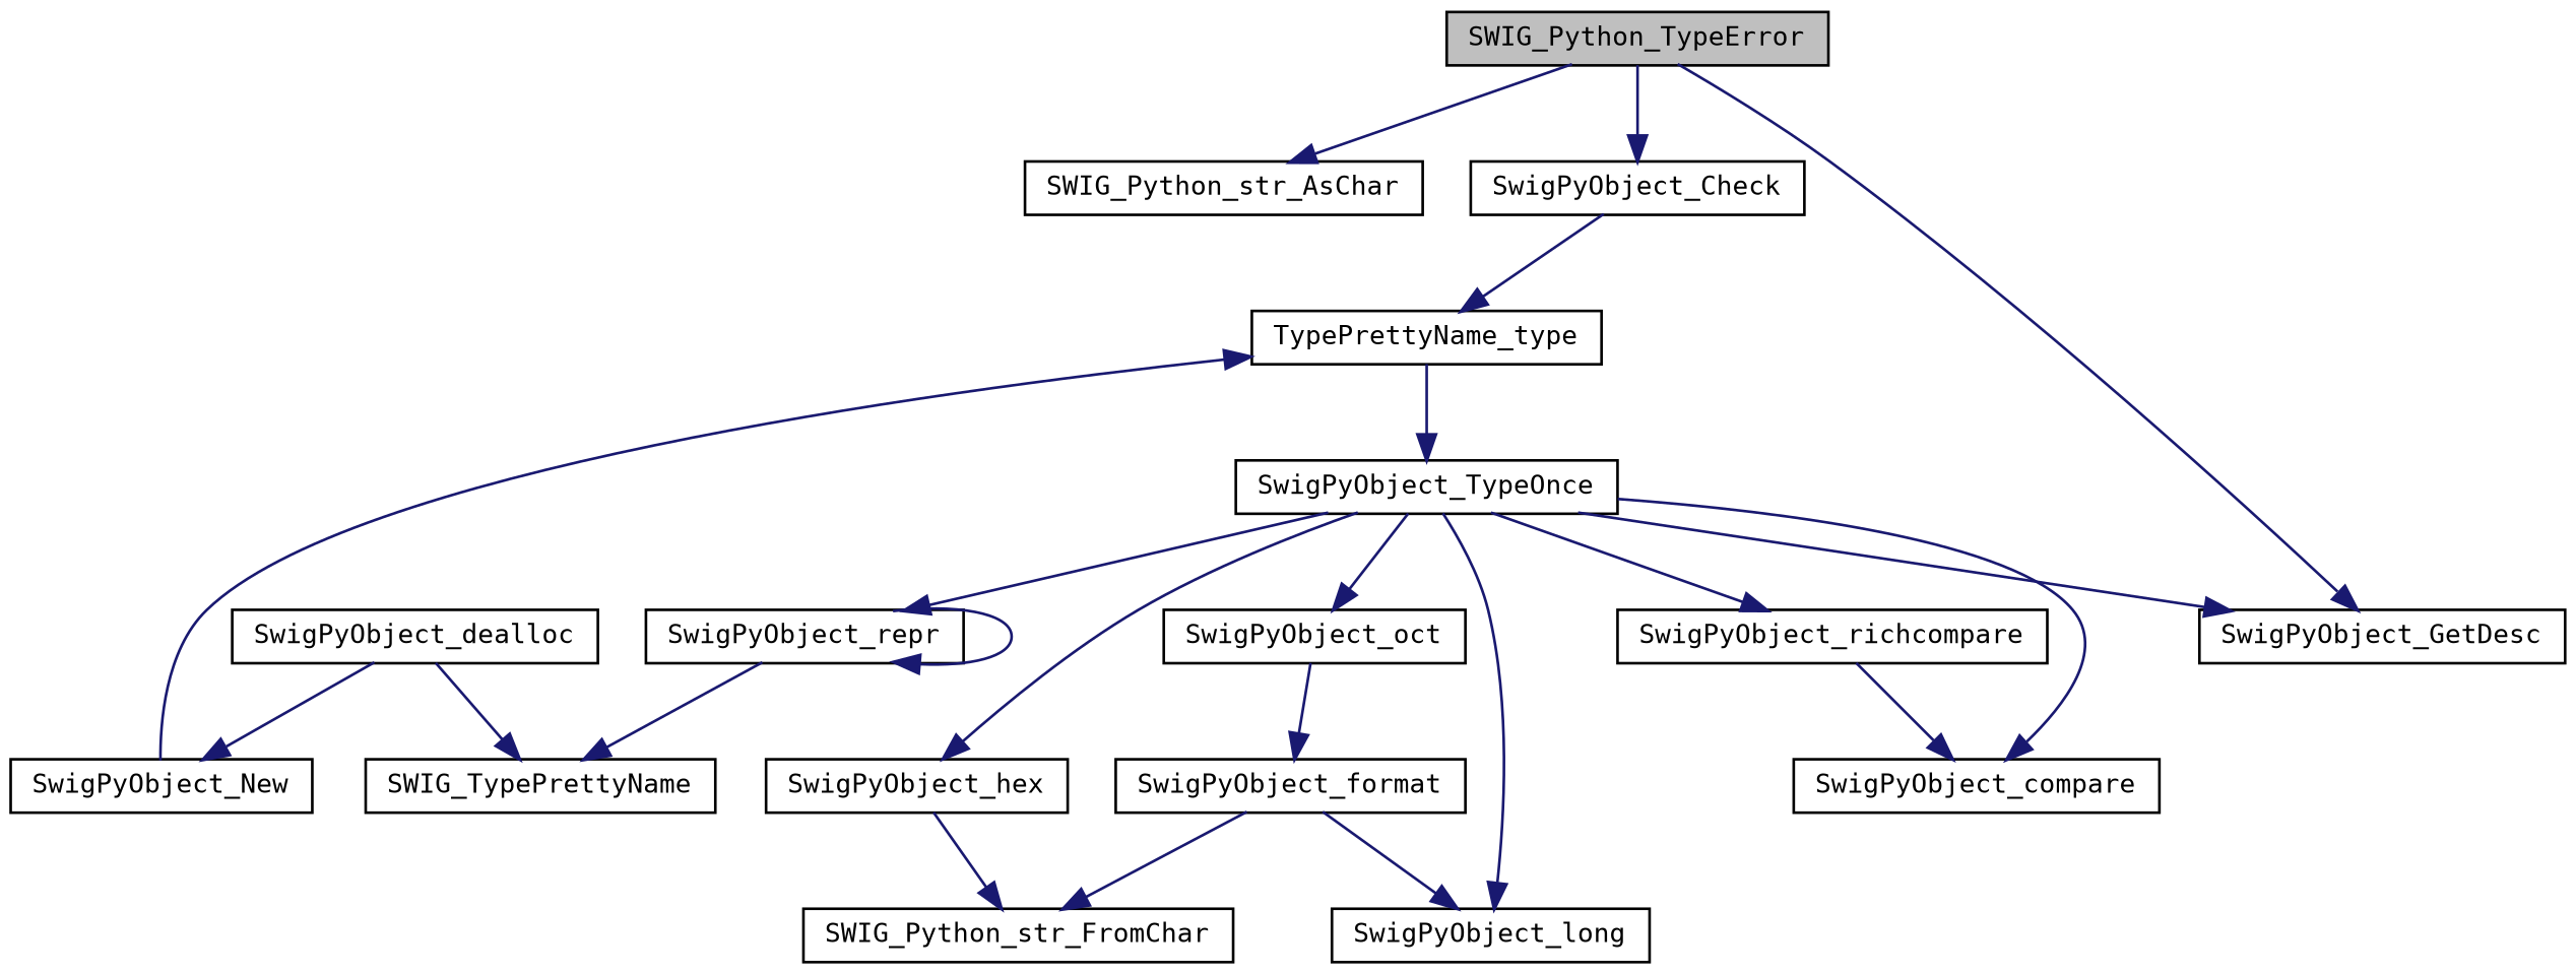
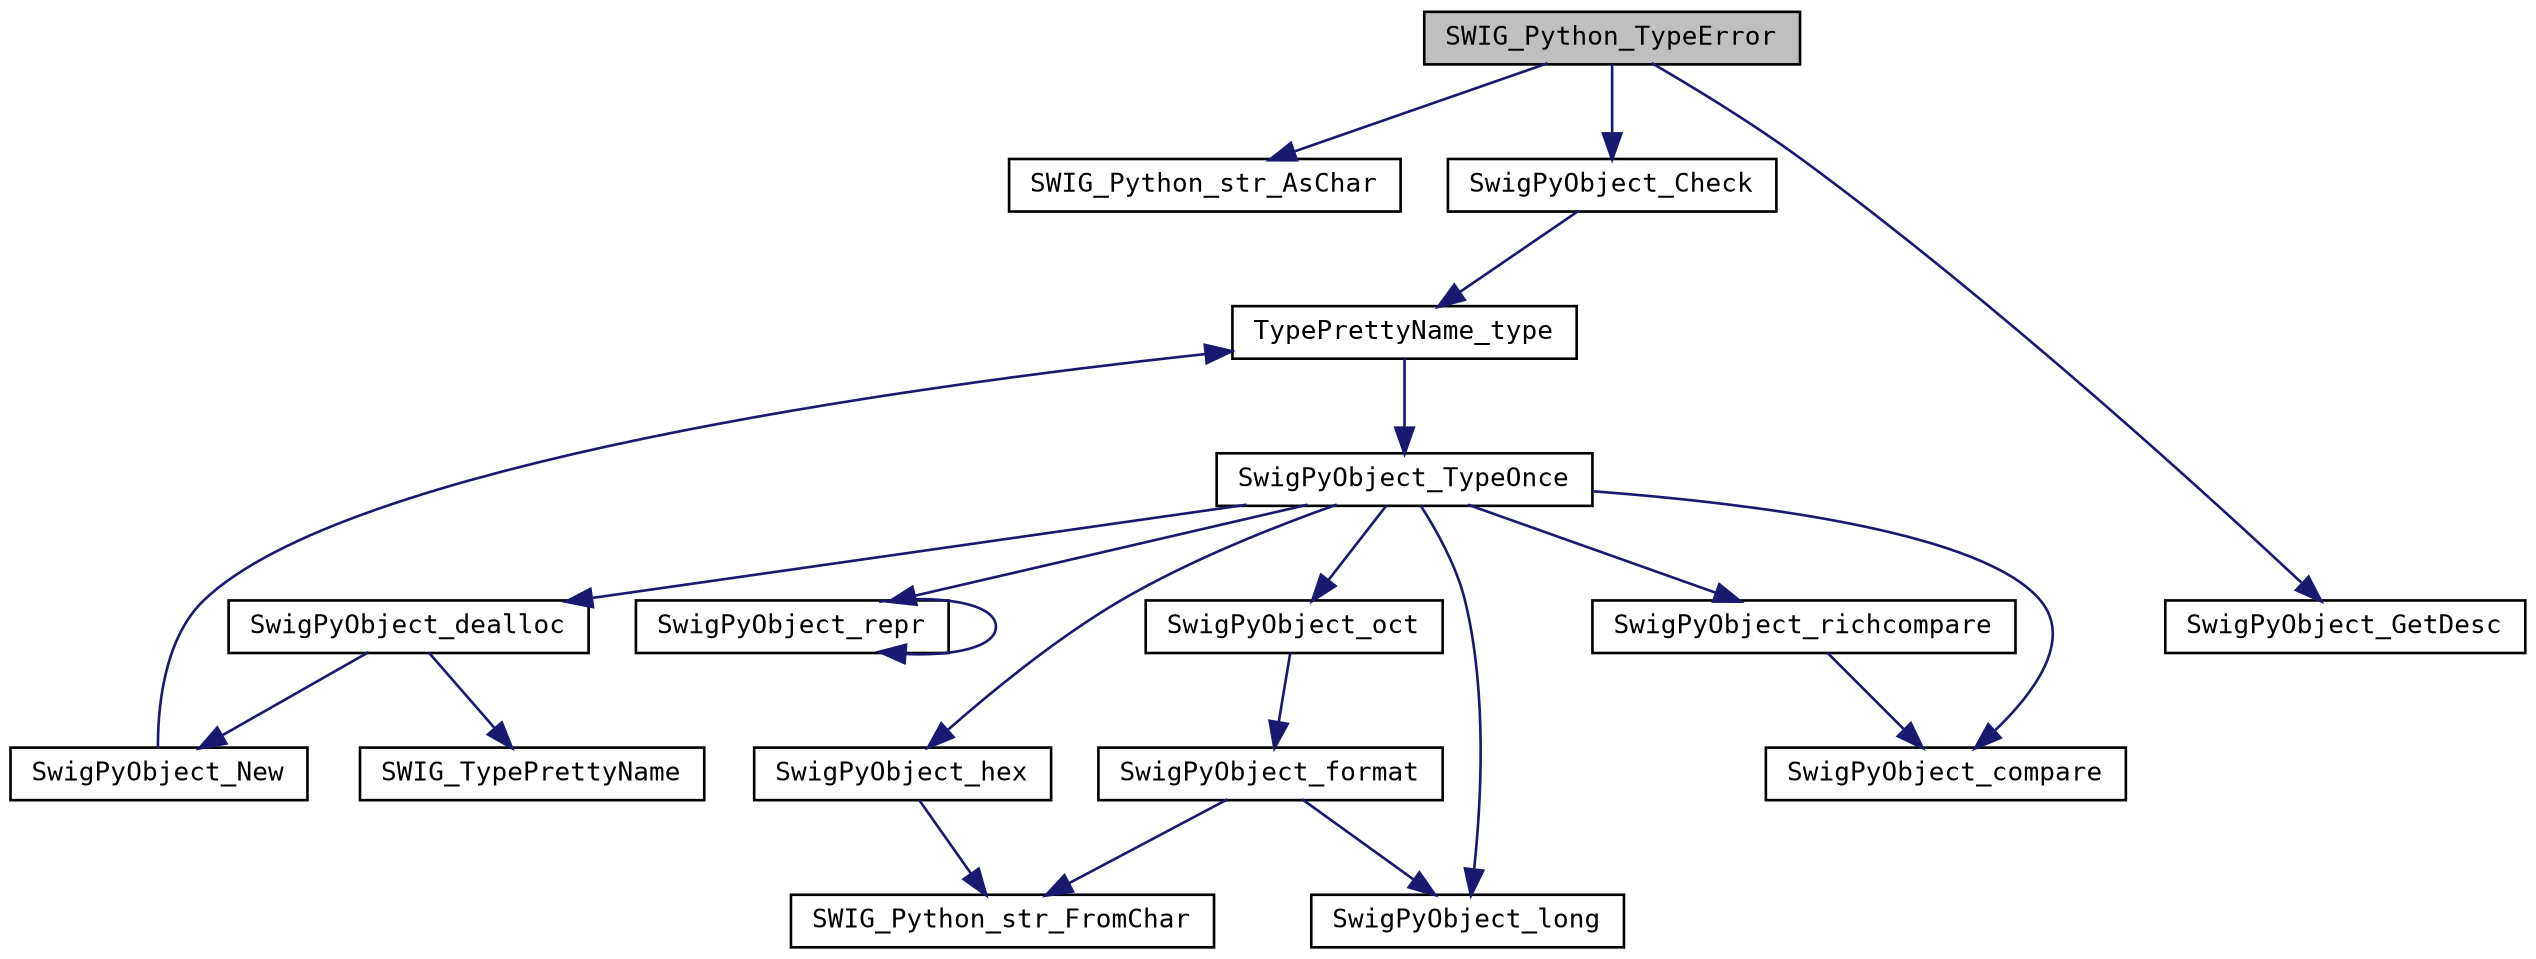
  digraph {
    fontname="DejaVu Sans Mono"
    rankdir=TB
    node [color=black fillcolor=white fontname="DejaVu Sans Mono" fontsize=10 shape=record style=filled]
    edge [color=midnightblue fontname="DejaVu Sans Mono" fontsize=10 labelfontname=Helvetica labelfontsize=10 style=solid]
    n1 [fillcolor=grey75 fontcolor=black height=0.2 label=SWIG_Python_TypeError width=0.4]
    n2 [height=0.2 label=SWIG_Python_str_AsChar width=0.4]
    n3 [height=0.2 label=SwigPyObject_Check width=0.4]
    n4 [height=0.2 label=SwigPyObject_GetDesc width=0.4]
    n5 [height=0.2 label=TypePrettyName_type width=0.4]
    n6 [height=0.2 label=SwigPyObject_TypeOnce width=0.4]
    n7 [height=0.2 label=SwigPyObject_compare width=0.4]
    n8 [height=0.2 label=SwigPyObject_dealloc width=0.4]
    n9 [height=0.2 label=SwigPyObject_hex width=0.4]
    n10 [height=0.2 label=SwigPyObject_long width=0.4]
    n11 [height=0.2 label=SwigPyObject_oct width=0.4]
    n12 [height=0.2 label=SwigPyObject_repr width=0.4]
    n13 [height=0.2 label=SwigPyObject_richcompare width=0.4]
    n14 [height=0.2 label=SWIG_TypePrettyName width=0.4]
    n15 [height=0.2 label=SwigPyObject_New width=0.4]
    n16 [height=0.2 label=SWIG_Python_str_FromChar width=0.4]
    n17 [height=0.2 label=SwigPyObject_format width=0.4]
    n1 -> n2
    n1 -> n3
    n1 -> n4
    n3 -> n5
    n5 -> n6
    n6 -> n7
-   n6 -> n4
+   n6 -> n8
    n6 -> n9
    n6 -> n10
    n6 -> n11
    n6 -> n12
    n6 -> n13
    n8 -> n14
    n8 -> n15
    n9 -> n16
    n11 -> n17
    n12 -> n12
-   n12 -> n14
    n13 -> n7
    n15 -> n5
    n17 -> n10
    n17 -> n16
  }
